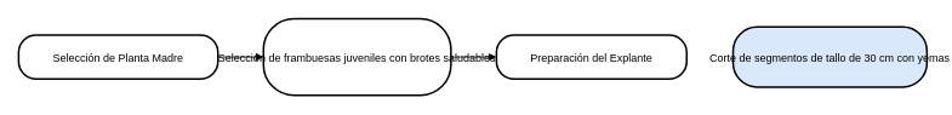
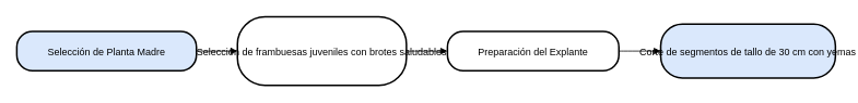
  <mxCell id="0" />
  <mxCell id="1" parent="0" />
- <mxCell id="2" value="Selección de Planta Madre" style="rounded=1;arcSize=40;strokeWidth=2" vertex="1" parent="1"><mxGeometry x="20" y="38" width="219" height="48" as="geometry" /></mxCell>
+ <mxCell id="2" value="Selección de Planta Madre" style="rounded=1;arcSize=40;strokeWidth=2;fillColor=#dae8fc;" vertex="1" parent="1"><mxGeometry x="20" y="38" width="219" height="48" as="geometry" /></mxCell>
  <mxCell id="3" value="Selección de frambuesas juveniles con brotes saludables" style="rounded=1;arcSize=40;strokeWidth=2" vertex="1" parent="1"><mxGeometry x="289" y="20" width="206" height="84" as="geometry" /></mxCell>
  <mxCell id="4" value="Preparación del Explante" style="rounded=1;arcSize=40;strokeWidth=2" vertex="1" parent="1"><mxGeometry x="545" y="38" width="209" height="48" as="geometry" /></mxCell>
  <mxCell id="5" value="Corte de segmentos de tallo de 30 cm con yemas" style="rounded=1;arcSize=40;strokeWidth=2;fillColor=#dae8fc;" vertex="1" parent="1"><mxGeometry x="805" y="29" width="213" height="66" as="geometry" /></mxCell>
  <mxCell id="6" value="" style="curved=1;startArrow=none;endArrow=block;exitX=1;exitY=0.5;entryX=0;entryY=0.5;" edge="1" parent="1" source="2" target="3"><mxGeometry relative="1" as="geometry"><Array as="points" /></mxGeometry></mxCell>
  <mxCell id="7" value="" style="curved=1;startArrow=none;endArrow=block;exitX=1;exitY=0.5;entryX=0;entryY=0.5;" edge="1" parent="1" source="3" target="4"><mxGeometry relative="1" as="geometry"><Array as="points" /></mxGeometry></mxCell>
+ <mxCell id="8" value="" style="curved=1;startArrow=none;endArrow=block;exitX=1;exitY=0.5;entryX=0;entryY=0.5;" edge="1" parent="1" source="4" target="5"><mxGeometry relative="1" as="geometry"><Array as="points" /></mxGeometry></mxCell>
